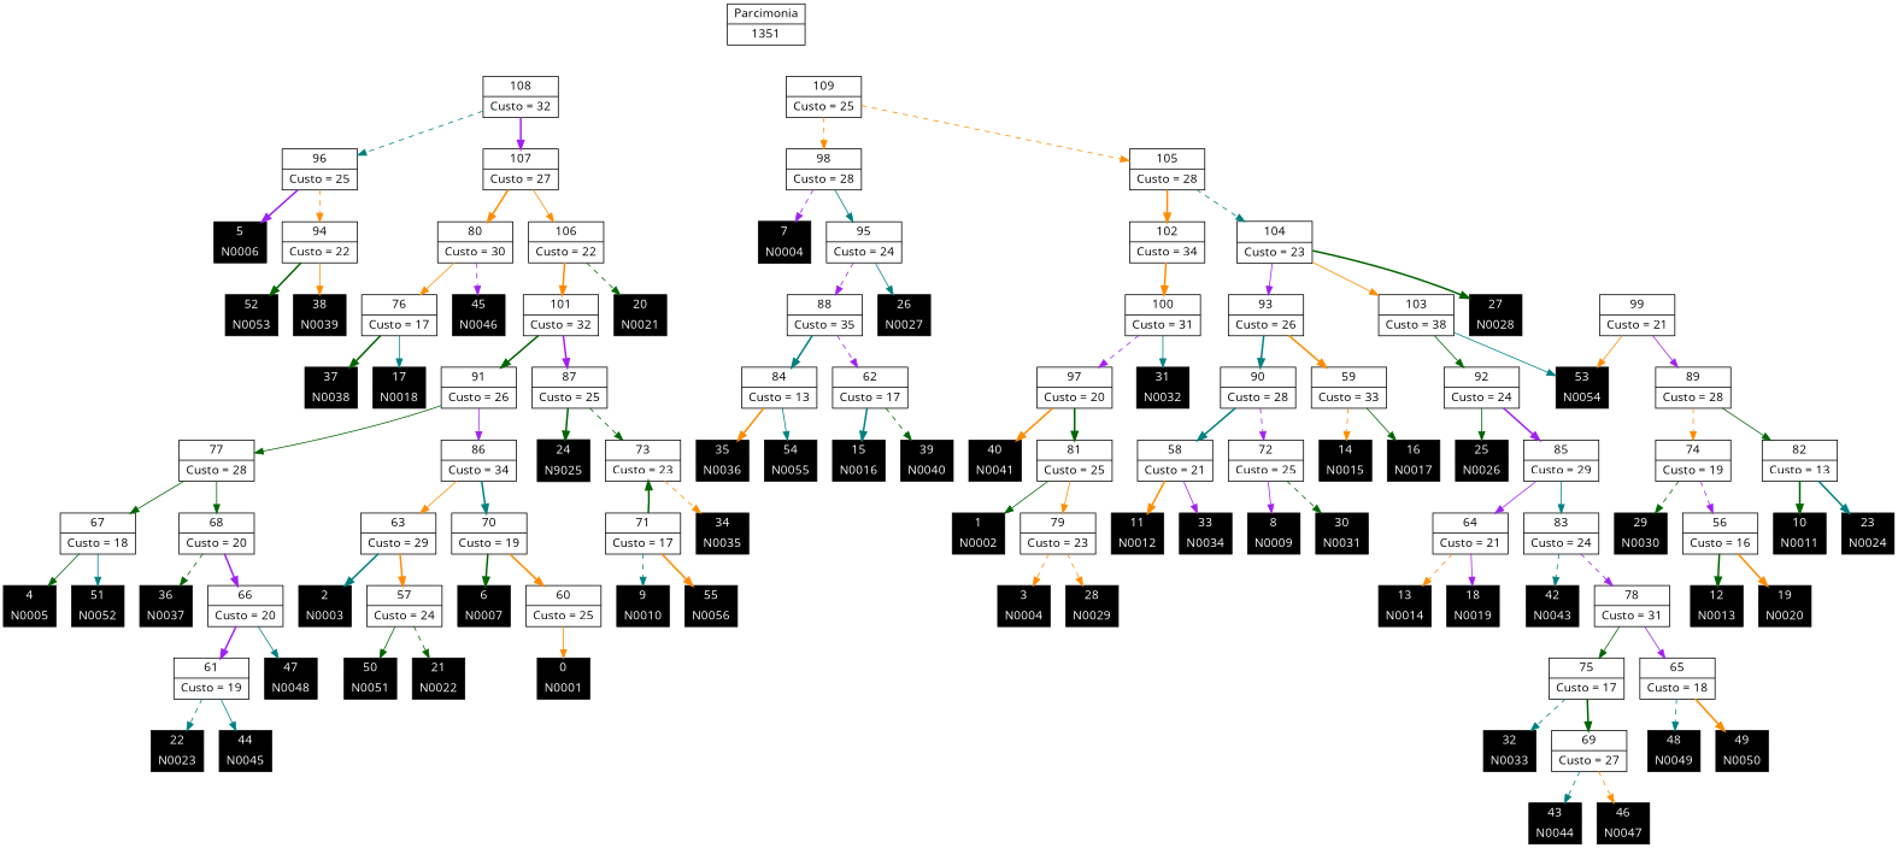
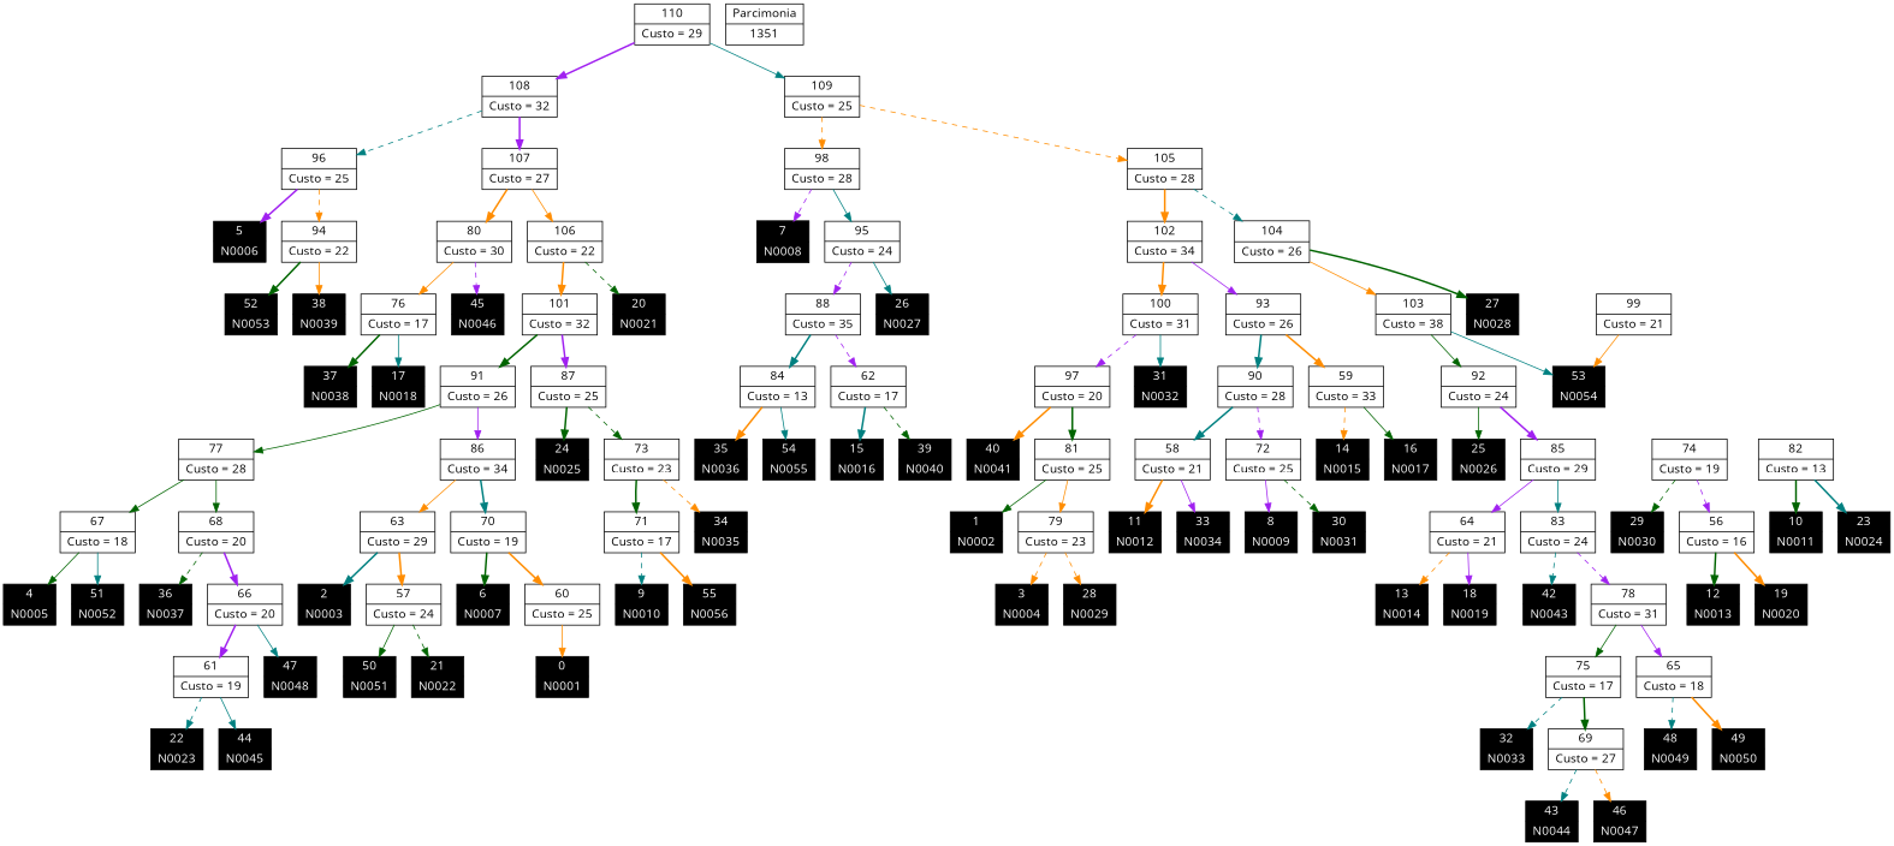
  digraph {
    fontname="Open Sans"
    node [fontname="Open Sans" shape=record]
    edge [color=darkorange fontname="Open Sans" style=bold]
    n1 [color=black fontcolor=white fontsize=14 height=0.5 label="{0 | N0001}" style=filled]
    n2 [color=black fontcolor=white fontsize=14 height=0.5 label="{1 | N0002}" style=filled]
    n3 [color=black fontcolor=white fontsize=14 height=0.5 label="{2 | N0003}" style=filled]
    n4 [color=black fontcolor=white fontsize=14 height=0.5 label="{3 | N0004}" style=filled]
    n5 [color=black fontcolor=white fontsize=14 height=0.5 label="{4 | N0005}" style=filled]
    n6 [color=black fontcolor=white fontsize=14 height=0.5 label="{5 | N0006}" style=filled]
    n7 [color=black fontcolor=white fontsize=14 height=0.5 label="{6 | N0007}" style=filled]
-   n8 [color=black fontcolor=white fontsize=14 height=0.5 label="{7 | N0004}" style=filled]
+   n8 [color=black fontcolor=white fontsize=14 height=0.5 label="{7 | N0008}" style=filled]
    n9 [color=black fontcolor=white fontsize=14 height=0.5 label="{8 | N0009}" style=filled]
    n10 [color=black fontcolor=white fontsize=14 height=0.5 label="{9 | N0010}" style=filled]
    n11 [color=black fontcolor=white fontsize=14 height=0.5 label="{10 | N0011}" style=filled]
    n12 [color=black fontcolor=white fontsize=14 height=0.5 label="{11 | N0012}" style=filled]
    n13 [color=black fontcolor=white fontsize=14 height=0.5 label="{12 | N0013}" style=filled]
    n14 [color=black fontcolor=white fontsize=14 height=0.5 label="{13 | N0014}" style=filled]
    n15 [color=black fontcolor=white fontsize=14 height=0.5 label="{14 | N0015}" style=filled]
    n16 [color=black fontcolor=white fontsize=14 height=0.5 label="{15 | N0016}" style=filled]
    n17 [color=black fontcolor=white fontsize=14 height=0.5 label="{16 | N0017}" style=filled]
    n18 [color=black fontcolor=white fontsize=14 height=0.5 label="{17 | N0018}" style=filled]
    n19 [color=black fontcolor=white fontsize=14 height=0.5 label="{18 | N0019}" style=filled]
    n20 [color=black fontcolor=white fontsize=14 height=0.5 label="{19 | N0020}" style=filled]
    n21 [color=black fontcolor=white fontsize=14 height=0.5 label="{20 | N0021}" style=filled]
    n22 [color=black fontcolor=white fontsize=14 height=0.5 label="{21 | N0022}" style=filled]
    n23 [color=black fontcolor=white fontsize=14 height=0.5 label="{22 | N0023}" style=filled]
    n24 [color=black fontcolor=white fontsize=14 height=0.5 label="{23 | N0024}" style=filled]
-   n25 [color=black fontcolor=white fontsize=14 height=0.5 label="{24 | N9025}" style=filled]
+   n25 [color=black fontcolor=white fontsize=14 height=0.5 label="{24 | N0025}" style=filled]
    n26 [color=black fontcolor=white fontsize=14 height=0.5 label="{25 | N0026}" style=filled]
    n27 [color=black fontcolor=white fontsize=14 height=0.5 label="{26 | N0027}" style=filled]
    n28 [color=black fontcolor=white fontsize=14 height=0.5 label="{27 | N0028}" style=filled]
    n29 [color=black fontcolor=white fontsize=14 height=0.5 label="{28 | N0029}" style=filled]
    n30 [color=black fontcolor=white fontsize=14 height=0.5 label="{29 | N0030}" style=filled]
    n31 [color=black fontcolor=white fontsize=14 height=0.5 label="{30 | N0031}" style=filled]
    n32 [color=black fontcolor=white fontsize=14 height=0.5 label="{31 | N0032}" style=filled]
    n33 [color=black fontcolor=white fontsize=14 height=0.5 label="{32 | N0033}" style=filled]
    n34 [color=black fontcolor=white fontsize=14 height=0.5 label="{33 | N0034}" style=filled]
    n35 [color=black fontcolor=white fontsize=14 height=0.5 label="{34 | N0035}" style=filled]
    n36 [color=black fontcolor=white fontsize=14 height=0.5 label="{35 | N0036}" style=filled]
    n37 [color=black fontcolor=white fontsize=14 height=0.5 label="{36 | N0037}" style=filled]
    n38 [color=black fontcolor=white fontsize=14 height=0.5 label="{37 | N0038}" style=filled]
    n39 [color=black fontcolor=white fontsize=14 height=0.5 label="{38 | N0039}" style=filled]
    n40 [color=black fontcolor=white fontsize=14 height=0.5 label="{39 | N0040}" style=filled]
    n41 [color=black fontcolor=white fontsize=14 height=0.5 label="{40 | N0041}" style=filled]
    n42 [color=black fontcolor=white fontsize=14 height=0.5 label="{42 | N0043}" style=filled]
    n43 [color=black fontcolor=white fontsize=14 height=0.5 label="{43 | N0044}" style=filled]
    n44 [color=black fontcolor=white fontsize=14 height=0.5 label="{44 | N0045}" style=filled]
    n45 [color=black fontcolor=white fontsize=14 height=0.5 label="{45 | N0046}" style=filled]
    n46 [color=black fontcolor=white fontsize=14 height=0.5 label="{46 | N0047}" style=filled]
    n47 [color=black fontcolor=white fontsize=14 height=0.5 label="{47 | N0048}" style=filled]
    n48 [color=black fontcolor=white fontsize=14 height=0.5 label="{48 | N0049}" style=filled]
    n49 [color=black fontcolor=white fontsize=14 height=0.5 label="{49 | N0050}" style=filled]
    n50 [color=black fontcolor=white fontsize=14 height=0.5 label="{50 | N0051}" style=filled]
    n51 [color=black fontcolor=white fontsize=14 height=0.5 label="{51 | N0052}" style=filled]
    n52 [color=black fontcolor=white fontsize=14 height=0.5 label="{52 | N0053}" style=filled]
    n53 [color=black fontcolor=white fontsize=14 height=0.5 label="{53 | N0054}" style=filled]
    n54 [color=black fontcolor=white fontsize=14 height=0.5 label="{54 | N0055}" style=filled]
    n55 [color=black fontcolor=white fontsize=14 height=0.5 label="{55 | N0056}" style=filled]
    n56 [label="{56|Custo = 16}"]
    n57 [label="{57|Custo = 24}"]
    n58 [label="{58|Custo = 21}"]
    n59 [label="{59|Custo = 33}"]
    n60 [label="{60|Custo = 25}"]
    n61 [label="{61|Custo = 19}"]
    n62 [label="{62|Custo = 17}"]
    n63 [label="{63|Custo = 29}"]
    n64 [label="{64|Custo = 21}"]
    n65 [label="{65|Custo = 18}"]
    n66 [label="{66|Custo = 20}"]
    n67 [label="{67|Custo = 18}"]
    n68 [label="{68|Custo = 20}"]
    n69 [label="{69|Custo = 27}"]
    n70 [label="{70|Custo = 19}"]
    n71 [label="{71|Custo = 17}"]
    n72 [label="{72|Custo = 25}"]
    n73 [label="{73|Custo = 23}"]
    n74 [label="{74|Custo = 19}"]
    n75 [label="{75|Custo = 17}"]
    n76 [label="{76|Custo = 17}"]
    n77 [label="{77|Custo = 28}"]
    n78 [label="{78|Custo = 31}"]
    n79 [label="{79|Custo = 23}"]
    n80 [label="{80|Custo = 30}"]
    n81 [label="{81|Custo = 25}"]
    n82 [label="{82|Custo = 13}"]
    n83 [label="{83|Custo = 24}"]
    n84 [label="{84|Custo = 13}"]
    n85 [label="{85|Custo = 29}"]
    n86 [label="{86|Custo = 34}"]
    n87 [label="{87|Custo = 25}"]
    n88 [label="{88|Custo = 35}"]
-   n89 [label="{89|Custo = 28}"]
    n90 [label="{90|Custo = 28}"]
    n91 [label="{91|Custo = 26}"]
    n92 [label="{92|Custo = 24}"]
    n93 [label="{93|Custo = 26}"]
    n94 [label="{94|Custo = 22}"]
    n95 [label="{95|Custo = 24}"]
    n96 [label="{96|Custo = 25}"]
    n97 [label="{97|Custo = 20}"]
    n98 [label="{98|Custo = 28}"]
    n99 [label="{99|Custo = 21}"]
    n100 [label="{100|Custo = 31}"]
    n101 [label="{101|Custo = 32}"]
    n102 [label="{102|Custo = 34}"]
    n103 [label="{103|Custo = 38}"]
-   n104 [label="{104|Custo = 23}"]
+   n104 [label="{104|Custo = 26}"]
    n105 [label="{105|Custo = 28}"]
    n106 [label="{106|Custo = 22}"]
    n107 [label="{107|Custo = 27}"]
    n108 [label="{108|Custo = 32}"]
    n109 [label="{109|Custo = 25}"]
+   n110 [label="{110|Custo = 29}"]
    n111 [label="{Parcimonia|1351}"]
    n56 -> n13 [color=darkgreen]
    n56 -> n20
    n57 -> n22 [color=darkgreen style=dashed]
    n57 -> n50 [color=darkgreen style=solid]
    n58 -> n12
    n58 -> n34 [color=purple style=solid]
    n59 -> n15 [style=dashed]
    n59 -> n17 [color=darkgreen style=solid]
    n60 -> n1 [style=solid]
    n61 -> n23 [color=teal style=dashed]
    n61 -> n44 [color=teal style=solid]
    n62 -> n16 [color=teal]
    n62 -> n40 [color=darkgreen style=dashed]
    n63 -> n3 [color=teal]
    n63 -> n57
    n64 -> n14 [style=dashed]
    n64 -> n19 [color=purple style=solid]
    n65 -> n48 [color=teal style=dashed]
    n65 -> n49
    n66 -> n47 [color=teal style=solid]
    n66 -> n61 [color=purple]
    n67 -> n5 [color=darkgreen style=solid]
    n67 -> n51 [color=teal style=solid]
    n68 -> n37 [color=darkgreen style=dashed]
    n68 -> n66 [color=purple]
    n69 -> n43 [color=teal style=dashed]
    n69 -> n46 [style=dashed]
    n70 -> n7 [color=darkgreen]
    n70 -> n60
    n71 -> n10 [color=teal style=dashed]
    n71 -> n55
    n72 -> n9 [color=purple style=solid]
    n72 -> n31 [color=darkgreen style=dashed]
    n73 -> n35 [style=dashed]
-   n71 -> n73 [color=darkgreen]
+   n73 -> n71 [color=darkgreen]
    n74 -> n30 [color=darkgreen style=dashed]
    n74 -> n56 [color=purple style=dashed]
    n75 -> n33 [color=teal style=dashed]
    n75 -> n69 [color=darkgreen]
    n76 -> n18 [color=teal style=solid]
    n76 -> n38 [color=darkgreen]
    n77 -> n67 [color=darkgreen style=solid]
    n77 -> n68 [color=darkgreen style=solid]
    n78 -> n65 [color=purple style=solid]
    n78 -> n75 [color=darkgreen style=solid]
    n79 -> n4 [style=dashed]
    n79 -> n29 [style=dashed]
    n80 -> n45 [color=purple style=dashed]
    n80 -> n76 [style=solid]
    n81 -> n2 [color=darkgreen style=solid]
    n81 -> n79 [style=solid]
    n82 -> n11 [color=darkgreen]
    n82 -> n24 [color=teal]
    n83 -> n42 [color=teal style=dashed]
    n83 -> n78 [color=purple style=dashed]
    n84 -> n36
    n84 -> n54 [color=teal style=solid]
    n85 -> n64 [color=purple style=solid]
    n85 -> n83 [color=teal style=solid]
    n86 -> n63 [style=solid]
    n86 -> n70 [color=teal]
    n87 -> n25 [color=darkgreen]
    n87 -> n73 [color=darkgreen style=dashed]
    n88 -> n62 [color=purple style=dashed]
    n88 -> n84 [color=teal]
-   n89 -> n74 [style=dashed]
-   n89 -> n82 [color=darkgreen style=solid]
    n90 -> n58 [color=teal]
    n90 -> n72 [color=purple style=dashed]
    n91 -> n77 [color=darkgreen style=solid]
    n91 -> n86 [color=purple style=solid]
    n92 -> n26 [color=darkgreen style=solid]
    n92 -> n85 [color=purple]
    n93 -> n59
    n93 -> n90 [color=teal]
    n94 -> n39 [style=solid]
    n94 -> n52 [color=darkgreen]
    n95 -> n27 [color=teal style=solid]
    n95 -> n88 [color=purple style=dashed]
    n96 -> n6 [color=purple]
    n96 -> n94 [style=dashed]
    n97 -> n41
    n97 -> n81 [color=darkgreen]
    n98 -> n8 [color=purple style=dashed]
    n98 -> n95 [color=teal style=solid]
    n99 -> n53 [style=solid]
-   n99 -> n89 [color=purple style=solid]
    n100 -> n32 [color=teal style=solid]
    n100 -> n97 [color=purple style=dashed]
    n101 -> n87 [color=purple]
    n101 -> n91 [color=darkgreen]
-   n104 -> n93 [color=purple style=solid]
+   n102 -> n93 [color=purple style=solid]
    n102 -> n100
    n103 -> n53 [color=teal style=solid]
    n103 -> n92 [color=darkgreen style=solid]
    n104 -> n28 [color=darkgreen]
    n104 -> n103 [style=solid]
    n105 -> n102
    n105 -> n104 [color=teal style=dashed]
    n106 -> n21 [color=darkgreen style=dashed]
    n106 -> n101
    n107 -> n80
    n107 -> n106 [style=solid]
    n108 -> n96 [color=teal style=dashed]
    n108 -> n107 [color=purple]
    n109 -> n98 [style=dashed]
    n109 -> n105 [style=dashed]
+   n110 -> n108 [color=purple]
+   n110 -> n109 [color=teal style=solid]
  }
